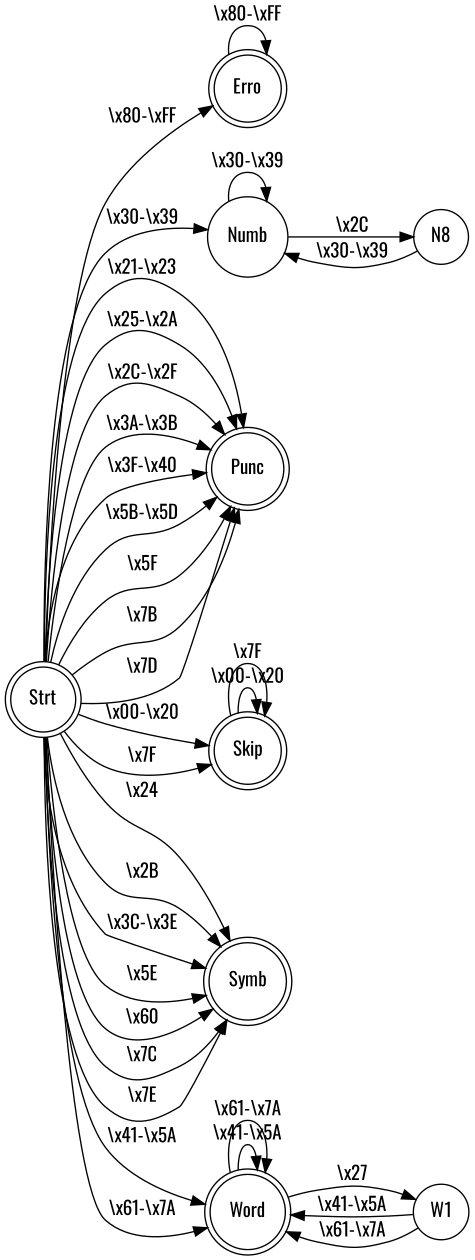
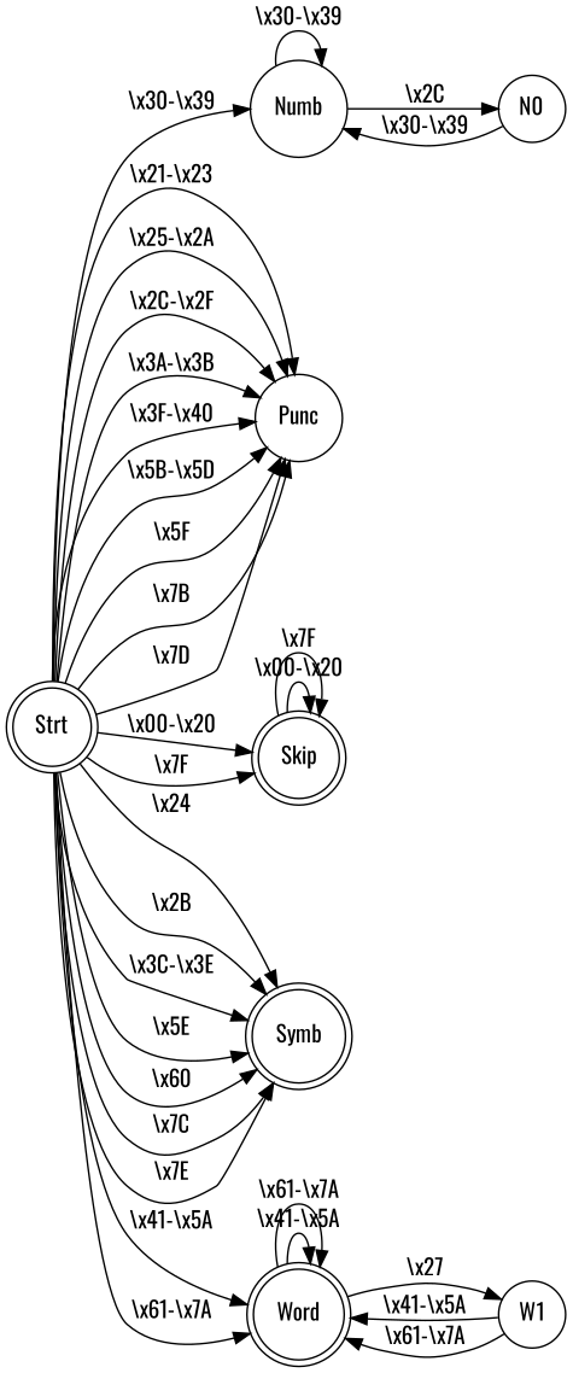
  digraph {
    fontname=Oswald
    rankdir=LR
    node [fontname=Oswald shape=doublecircle]
    edge [fontname=Oswald]
    n1 [label=Strt]
-   n2 [label=Erro]
    n3 [label=Numb shape=circle]
-   n4 [label=Punc]
+   n4 [label=Punc shape=circle]
    n5 [label=Skip]
    n6 [label=Symb]
    n7 [label=Word]
-   N0 [shape=circle label=N8]
+   N0 [shape=circle]
    n9 [label=W1 shape=circle]
-   n1 -> n2 [label="\\x80-\\xFF"]
    n1 -> n3 [label="\\x30-\\x39"]
    n1 -> n4 [label="\\x21-\\x23"]
    n1 -> n4 [label="\\x25-\\x2A"]
    n1 -> n4 [label="\\x2C-\\x2F"]
    n1 -> n4 [label="\\x3A-\\x3B"]
    n1 -> n4 [label="\\x3F-\\x40"]
    n1 -> n4 [label="\\x5B-\\x5D"]
    n1 -> n4 [label="\\x5F"]
    n1 -> n4 [label="\\x7B"]
    n1 -> n4 [label="\\x7D"]
    n1 -> n5 [label="\\x00-\\x20"]
    n1 -> n5 [label="\\x7F"]
    n1 -> n6 [label="\\x24"]
    n1 -> n6 [label="\\x2B"]
    n1 -> n6 [label="\\x3C-\\x3E"]
    n1 -> n6 [label="\\x5E"]
    n1 -> n6 [label="\\x60"]
    n1 -> n6 [label="\\x7C"]
    n1 -> n6 [label="\\x7E"]
    n1 -> n7 [label="\\x41-\\x5A"]
    n1 -> n7 [label="\\x61-\\x7A"]
-   n2 -> n2 [label="\\x80-\\xFF"]
    n3 -> n3 [label="\\x30-\\x39"]
    n3 -> N0 [label="\\x2C"]
    n5 -> n5 [label="\\x00-\\x20"]
    n5 -> n5 [label="\\x7F"]
    n7 -> n7 [label="\\x41-\\x5A"]
    n7 -> n7 [label="\\x61-\\x7A"]
    n7 -> n9 [label="\\x27"]
    N0 -> n3 [label="\\x30-\\x39"]
    n9 -> n7 [label="\\x41-\\x5A"]
    n9 -> n7 [label="\\x61-\\x7A"]
  }
